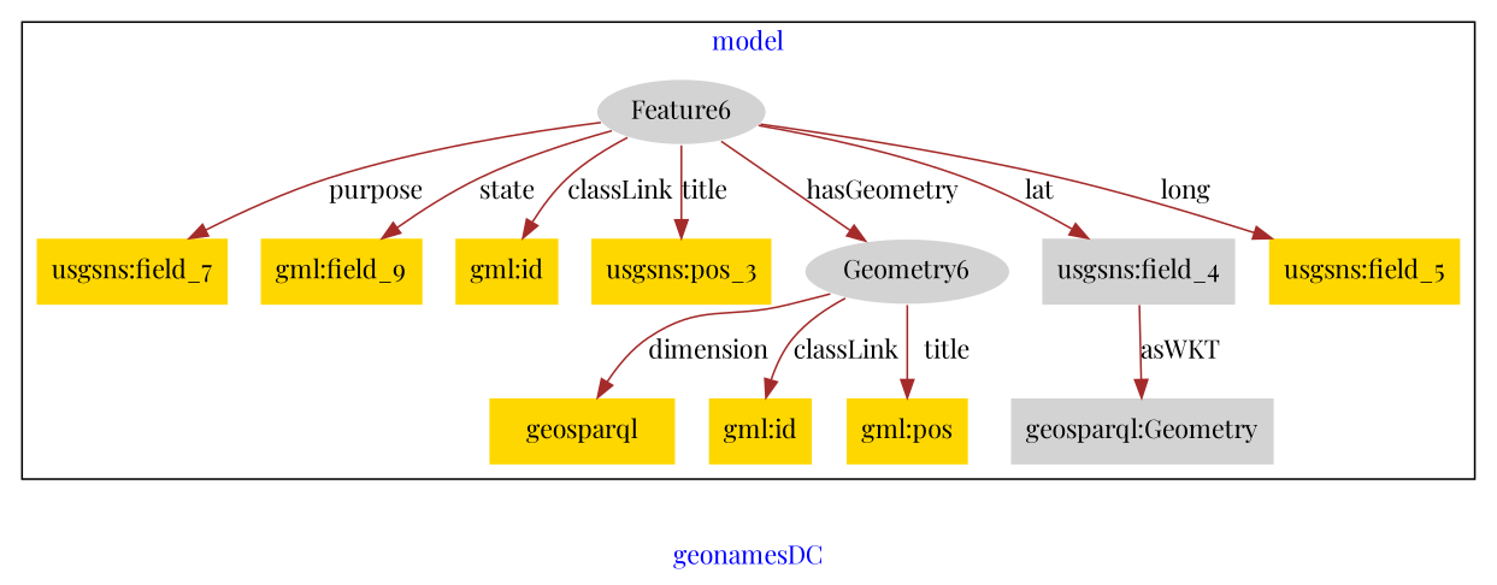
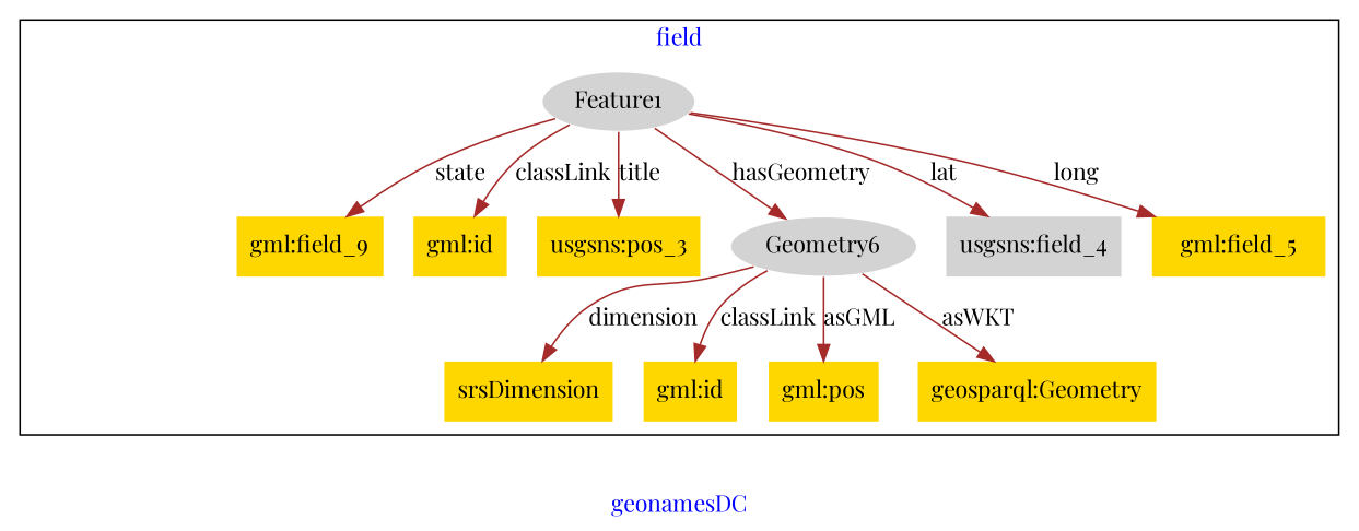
  digraph {
    fontcolor=blue
    fontname="Playfair Display"
    label=geonamesDC
    remincross=true
    node [fillcolor=gold fontname="Playfair Display" style=filled shape=plaintext]
    edge [color=brown fontcolor=black fontname="Playfair Display"]
-   n1 [color=white fillcolor=lightgray label=Feature6 shape=""]
-   n2 [label="usgsns:field_7"]
+   n1 [color=white fillcolor=lightgray label=Feature1 shape=""]
    n3 [label="gml:field_9"]
    n4 [label="gml:id"]
    n5 [label="usgsns:pos_3"]
    n6 [color=white fillcolor=lightgray label=Geometry6 shape=""]
    n7 [fillcolor=lightgray label="usgsns:field_4"]
-   n8 [label="usgsns:field_5"]
+   n8 [label="gml:field_5"]
    n9 [label="gml:id"]
    n10 [label="gml:pos"]
-   n11 [fillcolor=lightgray label="geosparql:Geometry"]
-   n12 [label=geosparql]
+   n11 [label="geosparql:Geometry"]
+   n12 [label=srsDimension]
    subgraph cluster_1 {
-     label=model
+     label=field
      n1
-     n2
      n3
      n4
      n5
      n6
      n7
      n8
      n9
      n10
      n11
      n12
    }
-   n1 -> n2 [label=purpose]
    n1 -> n3 [label=state]
    n1 -> n4 [label=classLink]
    n1 -> n5 [label=title]
    n1 -> n6 [label=hasGeometry]
    n1 -> n7 [label=lat]
    n1 -> n8 [label=long]
    n6 -> n9 [label=classLink]
-   n6 -> n10 [label=title]
-   n7 -> n11 [label=asWKT]
+   n6 -> n10 [label=asGML]
+   n6 -> n11 [label=asWKT]
    n6 -> n12 [label=dimension]
  }
